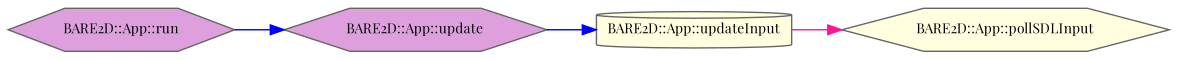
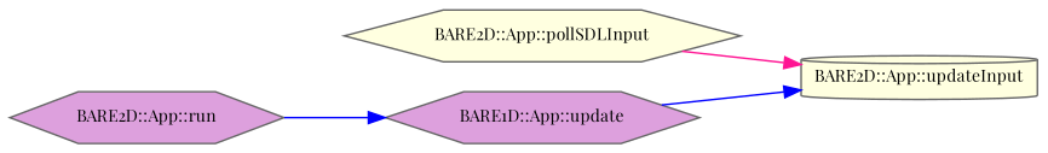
  digraph {
    fontname="Playfair Display"
    rankdir=RL
    node [color=grey40 fillcolor=lightyellow fontname="Playfair Display" fontsize=10 shape=hexagon style=filled]
    edge [color=blue dir=back fontname="Playfair Display" fontsize=10 labelfontname=Helvetica labelfontsize=10 style=solid]
    n1 [color=gray40 fontcolor=black height=0.2 label="BARE2D::App::pollSDLInput" width=0.4]
    n2 [height=0.2 label="BARE2D::App::updateInput" shape=cylinder width=0.4]
-   n3 [fillcolor=plum height=0.2 label="BARE2D::App::update" width=0.4]
+   n3 [fillcolor=plum height=0.2 label="BARE1D::App::update" width=0.4]
    n4 [fillcolor=plum height=0.2 label="BARE2D::App::run" width=0.4]
-   n1 -> n2 [color=deeppink]
+   n2 -> n1 [color=deeppink]
    n2 -> n3
    n3 -> n4
  }
